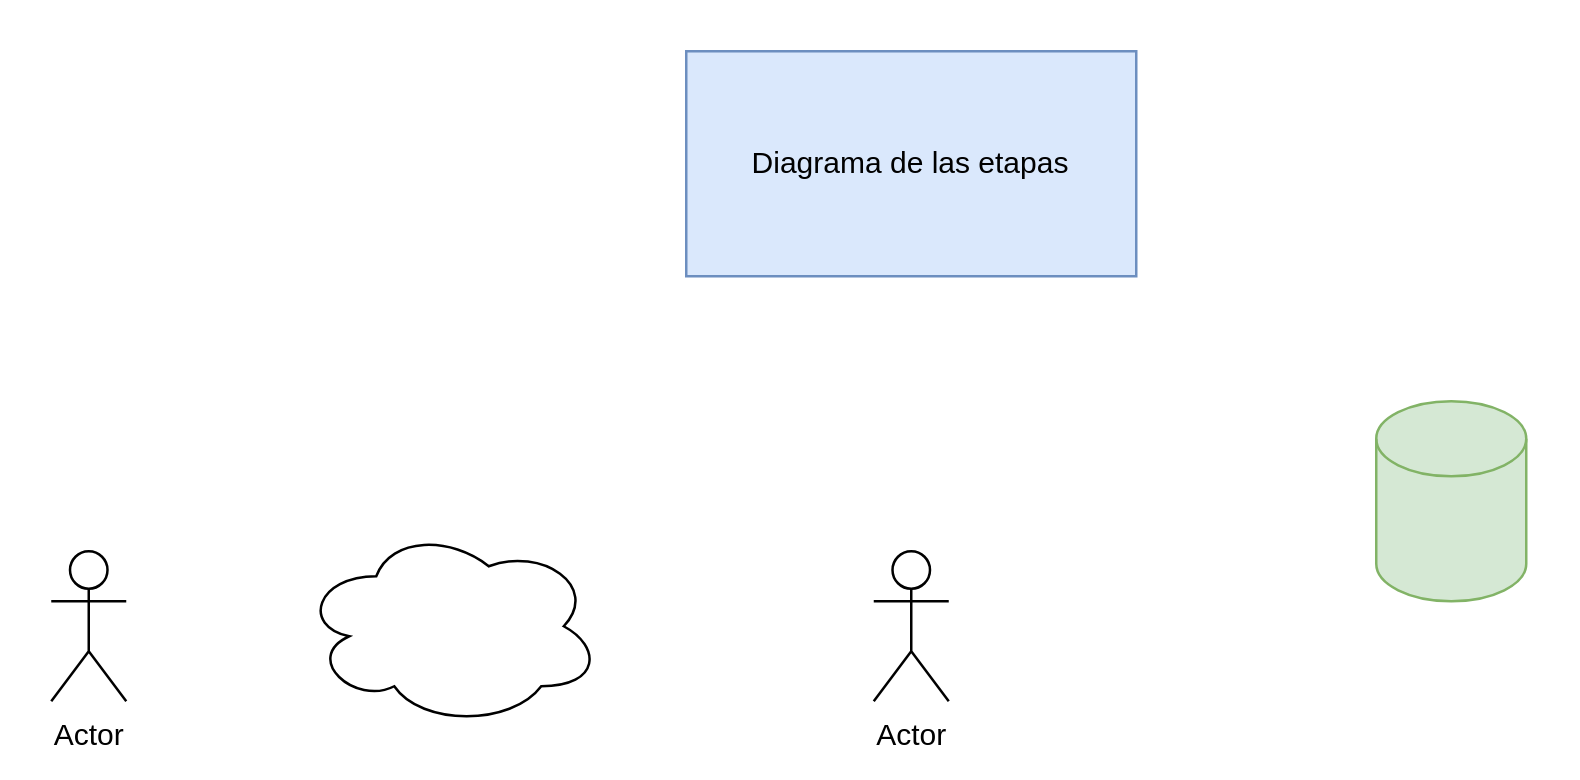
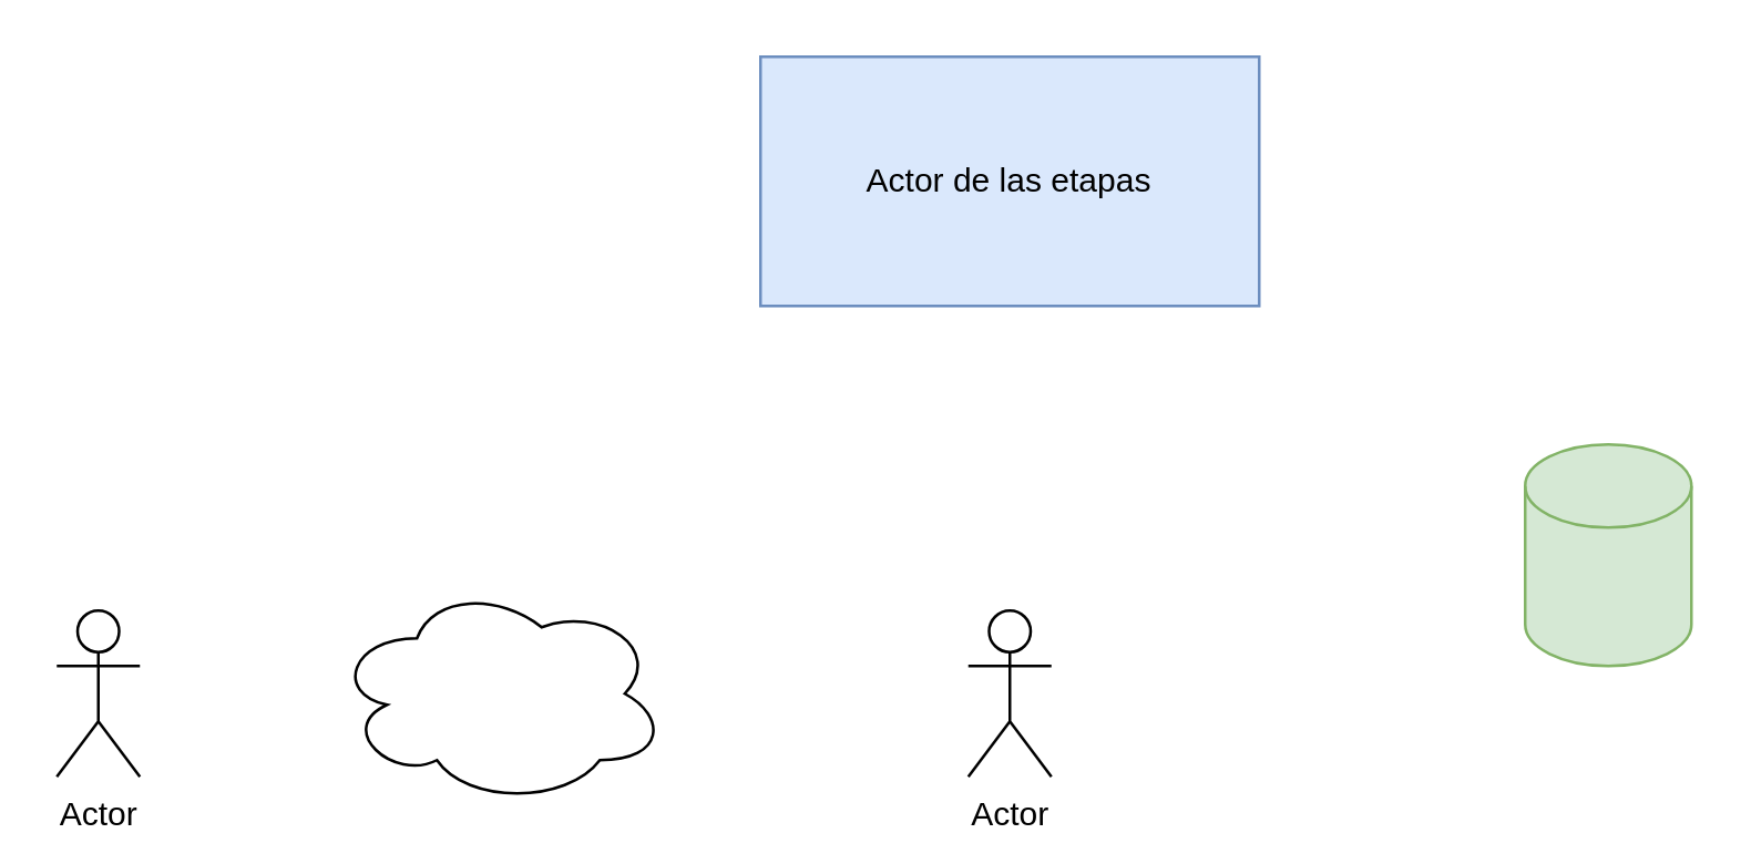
  <mxCell id="0" />
  <mxCell id="1" parent="0" />
- <mxCell id="2" value="Diagrama de las etapas" style="text;html=1;align=center;verticalAlign=middle;whiteSpace=wrap;rounded=0;fillColor=#dae8fc;strokeColor=#6c8ebf;" parent="1" vertex="1"><mxGeometry x="274" y="20" width="180" height="90" as="geometry" /></mxCell>
+ <mxCell id="2" value="Actor de las etapas" style="text;html=1;align=center;verticalAlign=middle;whiteSpace=wrap;rounded=0;fillColor=#dae8fc;strokeColor=#6c8ebf;" parent="1" vertex="1"><mxGeometry x="274" y="20" width="180" height="90" as="geometry" /></mxCell>
  <mxCell id="3" value="Actor" style="shape=umlActor;verticalLabelPosition=bottom;verticalAlign=top;html=1;outlineConnect=0;" vertex="1" parent="1"><mxGeometry x="20" y="220" width="30" height="60" as="geometry" /></mxCell>
  <mxCell id="4" value="" style="shape=cylinder3;whiteSpace=wrap;html=1;boundedLbl=1;backgroundOutline=1;size=15;fillColor=#d5e8d4;strokeColor=#82b366;" parent="1" vertex="1"><mxGeometry x="550" y="160" width="60" height="80" as="geometry" /></mxCell>
  <mxCell id="5" value="Actor" style="shape=umlActor;verticalLabelPosition=bottom;verticalAlign=top;html=1;outlineConnect=0;" vertex="1" parent="1"><mxGeometry x="349" y="220" width="30" height="60" as="geometry" /></mxCell>
  <mxCell id="6" value="" style="ellipse;shape=cloud;whiteSpace=wrap;html=1;" vertex="1" parent="1"><mxGeometry x="120" y="210" width="120" height="80" as="geometry" /></mxCell>
